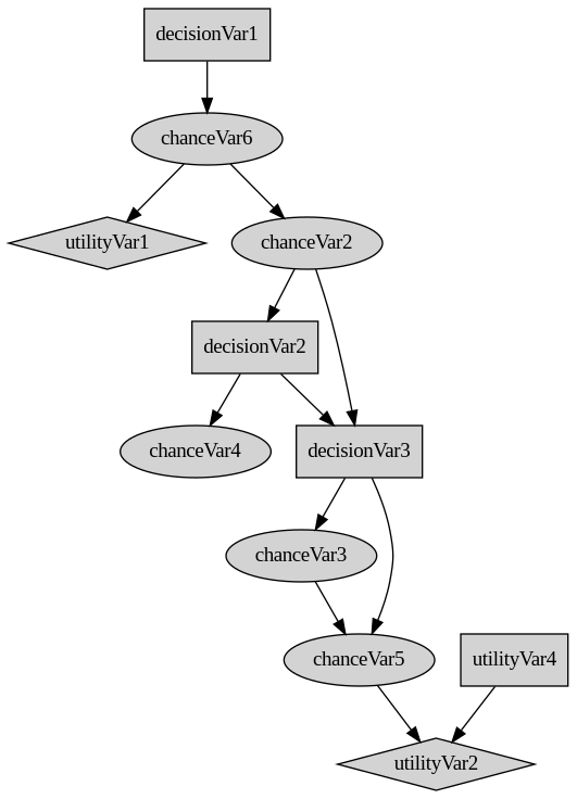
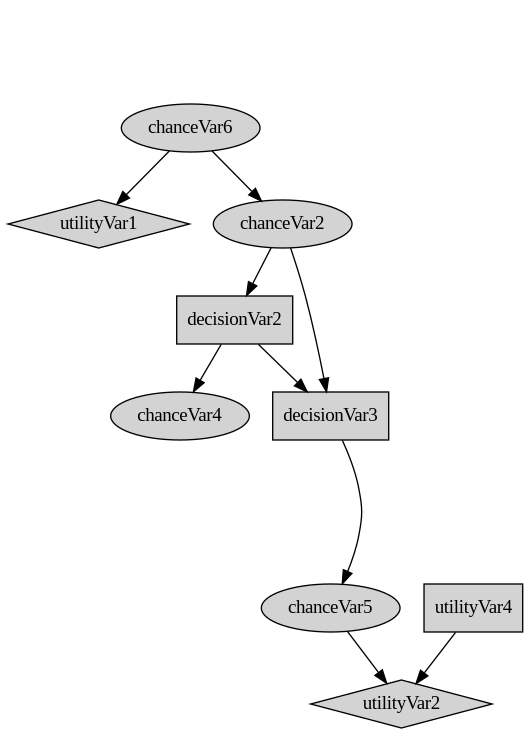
  digraph {
    fontname="Liberation Serif"
    node [bgcolor="#AAAAAA" fontname="Liberation Serif" shape=ellipse style=filled]
    edge [fontname="Liberation Serif"]
-   decisionVar1 [shape=box]
    n2 [label=chanceVar6]
    utilityVar1 [shape=diamond]
    chanceVar2
    decisionVar2 [shape=box]
    chanceVar4
    decisionVar3 [shape=box]
-   chanceVar3
    chanceVar5
    n10 [label=utilityVar4 shape=box]
    utilityVar2 [shape=diamond]
-   decisionVar1 -> n2
    n2 -> utilityVar1
    n2 -> chanceVar2
    chanceVar2 -> decisionVar2
    chanceVar2 -> decisionVar3
    decisionVar2 -> chanceVar4
    decisionVar2 -> decisionVar3
-   decisionVar3 -> chanceVar3
    decisionVar3 -> chanceVar5
-   chanceVar3 -> chanceVar5
    chanceVar5 -> utilityVar2
    n10 -> utilityVar2
  }
